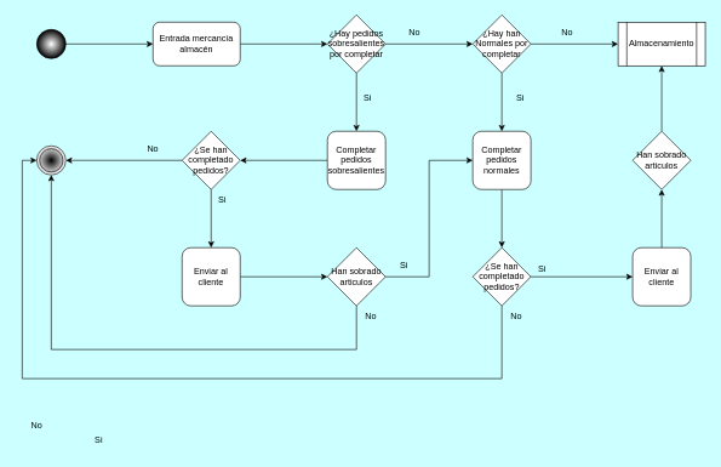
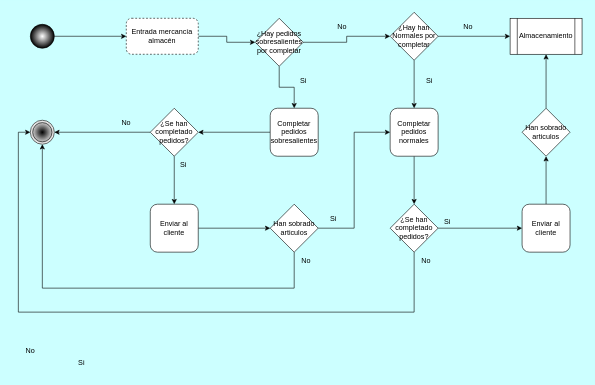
  <mxCell id="0" />
  <mxCell id="1" parent="0" />
  <mxCell id="2" style="edgeStyle=orthogonalEdgeStyle;rounded=0;orthogonalLoop=1;jettySize=auto;html=1;exitX=1;exitY=0.5;exitDx=0;exitDy=0;entryX=0;entryY=0.5;entryDx=0;entryDy=0;" edge="1" parent="1" source="3" target="11"><mxGeometry relative="1" as="geometry" /></mxCell>
- <mxCell id="3" value="Entrada mercancía almacén" style="rounded=1;whiteSpace=wrap;html=1;" parent="1" vertex="1"><mxGeometry x="210" y="30" width="120" height="60" as="geometry" /></mxCell>
+ <mxCell id="3" value="Entrada mercancía almacén" style="rounded=1;whiteSpace=wrap;html=1;dashed=1;" parent="1" vertex="1"><mxGeometry x="210" y="30" width="120" height="60" as="geometry" /></mxCell>
  <mxCell id="4" style="edgeStyle=orthogonalEdgeStyle;rounded=0;orthogonalLoop=1;jettySize=auto;html=1;exitX=1;exitY=0.5;exitDx=0;exitDy=0;" edge="1" parent="1" source="5" target="3"><mxGeometry relative="1" as="geometry" /></mxCell>
  <mxCell id="5" value="" style="ellipse;whiteSpace=wrap;html=1;aspect=fixed;fillColor=#FFFFFF;fillStyle=auto;gradientColor=#000000;gradientDirection=radial;" parent="1" vertex="1"><mxGeometry x="50" y="40" width="40" height="40" as="geometry" /></mxCell>
  <mxCell id="6" value="" style="ellipse;shape=doubleEllipse;whiteSpace=wrap;html=1;aspect=fixed;gradientColor=#FFFFFF;gradientDirection=radial;fillColor=#000000;" parent="1" vertex="1"><mxGeometry x="50" y="200" width="40" height="40" as="geometry" /></mxCell>
  <mxCell id="7" value="No" style="text;html=1;strokeColor=none;fillColor=none;align=center;verticalAlign=middle;whiteSpace=wrap;rounded=0;" parent="1" vertex="1"><mxGeometry x="20" y="570" width="60" height="30" as="geometry" /></mxCell>
  <mxCell id="8" value="Si" style="text;html=1;align=center;verticalAlign=middle;resizable=0;points=[];autosize=1;strokeColor=none;fillColor=none;" parent="1" vertex="1"><mxGeometry x="120" y="590" width="30" height="30" as="geometry" /></mxCell>
  <mxCell id="9" style="edgeStyle=orthogonalEdgeStyle;rounded=0;orthogonalLoop=1;jettySize=auto;html=1;exitX=1;exitY=0.5;exitDx=0;exitDy=0;entryX=0;entryY=0.5;entryDx=0;entryDy=0;" edge="1" parent="1" source="11" target="14"><mxGeometry relative="1" as="geometry" /></mxCell>
  <mxCell id="10" style="edgeStyle=orthogonalEdgeStyle;rounded=0;orthogonalLoop=1;jettySize=auto;html=1;exitX=0.5;exitY=1;exitDx=0;exitDy=0;" edge="1" parent="1" source="11" target="19"><mxGeometry relative="1" as="geometry" /></mxCell>
- <mxCell id="11" value="¿Hay pedidos sobresalientes por completar" style="rhombus;whiteSpace=wrap;html=1;" vertex="1" parent="1"><mxGeometry x="450" y="20" width="80" height="80" as="geometry" /></mxCell>
+ <mxCell id="11" value="¿Hay pedidos sobresalientes por completar" style="rhombus;whiteSpace=wrap;html=1;" vertex="1" parent="1"><mxGeometry x="425" y="30" width="80" height="80" as="geometry" /></mxCell>
  <mxCell id="12" style="edgeStyle=orthogonalEdgeStyle;rounded=0;orthogonalLoop=1;jettySize=auto;html=1;exitX=1;exitY=0.5;exitDx=0;exitDy=0;entryX=0;entryY=0.5;entryDx=0;entryDy=0;" edge="1" parent="1" source="14" target="15"><mxGeometry relative="1" as="geometry" /></mxCell>
  <mxCell id="13" style="edgeStyle=orthogonalEdgeStyle;rounded=0;orthogonalLoop=1;jettySize=auto;html=1;exitX=0.5;exitY=1;exitDx=0;exitDy=0;entryX=0.5;entryY=0;entryDx=0;entryDy=0;" edge="1" parent="1" source="14" target="21"><mxGeometry relative="1" as="geometry" /></mxCell>
  <mxCell id="14" value="¿Hay han Normales por completar" style="rhombus;whiteSpace=wrap;html=1;" vertex="1" parent="1"><mxGeometry x="650" y="20" width="80" height="80" as="geometry" /></mxCell>
  <mxCell id="15" value="Almacenamiento" style="shape=process;whiteSpace=wrap;html=1;backgroundOutline=1;" vertex="1" parent="1"><mxGeometry x="850" y="30" width="120" height="60" as="geometry" /></mxCell>
  <mxCell id="16" value="No" style="text;html=1;strokeColor=none;fillColor=none;align=center;verticalAlign=middle;whiteSpace=wrap;rounded=0;" vertex="1" parent="1"><mxGeometry x="540" y="30" width="60" height="30" as="geometry" /></mxCell>
  <mxCell id="17" value="No" style="text;html=1;strokeColor=none;fillColor=none;align=center;verticalAlign=middle;whiteSpace=wrap;rounded=0;" vertex="1" parent="1"><mxGeometry x="750" y="30" width="60" height="30" as="geometry" /></mxCell>
  <mxCell id="18" style="edgeStyle=orthogonalEdgeStyle;rounded=0;orthogonalLoop=1;jettySize=auto;html=1;exitX=0;exitY=0.5;exitDx=0;exitDy=0;" edge="1" parent="1" source="19" target="29"><mxGeometry relative="1" as="geometry" /></mxCell>
  <mxCell id="19" value="&lt;div&gt;Completar &lt;br&gt;&lt;/div&gt;&lt;div&gt;pedidos&lt;br&gt;&lt;/div&gt;&lt;div&gt;sobresalientes&lt;br&gt;&lt;/div&gt;" style="rounded=1;whiteSpace=wrap;html=1;" vertex="1" parent="1"><mxGeometry x="450" y="180" width="80" height="80" as="geometry" /></mxCell>
  <mxCell id="20" style="edgeStyle=orthogonalEdgeStyle;rounded=0;orthogonalLoop=1;jettySize=auto;html=1;exitX=0.5;exitY=1;exitDx=0;exitDy=0;entryX=0.5;entryY=0;entryDx=0;entryDy=0;" edge="1" parent="1" source="21" target="38"><mxGeometry relative="1" as="geometry" /></mxCell>
  <mxCell id="21" value="&lt;div&gt;Completar &lt;br&gt;&lt;/div&gt;&lt;div&gt;pedidos&lt;br&gt;&lt;/div&gt;&lt;div&gt;normales&lt;br&gt;&lt;/div&gt;" style="rounded=1;whiteSpace=wrap;html=1;" vertex="1" parent="1"><mxGeometry x="650" y="180" width="80" height="80" as="geometry" /></mxCell>
  <mxCell id="22" value="Si" style="text;html=1;align=center;verticalAlign=middle;resizable=0;points=[];autosize=1;strokeColor=none;fillColor=none;" vertex="1" parent="1"><mxGeometry x="490" y="120" width="30" height="30" as="geometry" /></mxCell>
  <mxCell id="23" value="Si" style="text;html=1;align=center;verticalAlign=middle;resizable=0;points=[];autosize=1;strokeColor=none;fillColor=none;" vertex="1" parent="1"><mxGeometry x="700" y="120" width="30" height="30" as="geometry" /></mxCell>
  <mxCell id="24" style="edgeStyle=orthogonalEdgeStyle;rounded=0;orthogonalLoop=1;jettySize=auto;html=1;exitX=1;exitY=0.5;exitDx=0;exitDy=0;entryX=0;entryY=0.5;entryDx=0;entryDy=0;" edge="1" parent="1" source="26" target="21"><mxGeometry relative="1" as="geometry" /></mxCell>
  <mxCell id="25" style="edgeStyle=orthogonalEdgeStyle;rounded=0;orthogonalLoop=1;jettySize=auto;html=1;exitX=0.5;exitY=1;exitDx=0;exitDy=0;entryX=0.5;entryY=1;entryDx=0;entryDy=0;" edge="1" parent="1" source="26" target="6"><mxGeometry relative="1" as="geometry"><Array as="points"><mxPoint x="490" y="480" /><mxPoint x="70" y="480" /></Array></mxGeometry></mxCell>
  <mxCell id="26" value="Han sobrado articulos" style="rhombus;whiteSpace=wrap;html=1;" vertex="1" parent="1"><mxGeometry x="450" y="340" width="80" height="80" as="geometry" /></mxCell>
  <mxCell id="27" style="edgeStyle=orthogonalEdgeStyle;rounded=0;orthogonalLoop=1;jettySize=auto;html=1;exitX=0.5;exitY=1;exitDx=0;exitDy=0;" edge="1" parent="1" source="29" target="31"><mxGeometry relative="1" as="geometry" /></mxCell>
  <mxCell id="28" style="edgeStyle=orthogonalEdgeStyle;rounded=0;orthogonalLoop=1;jettySize=auto;html=1;exitX=0;exitY=0.5;exitDx=0;exitDy=0;entryX=1;entryY=0.5;entryDx=0;entryDy=0;" edge="1" parent="1" source="29" target="6"><mxGeometry relative="1" as="geometry" /></mxCell>
  <mxCell id="29" value="¿Se han completado pedidos?" style="rhombus;whiteSpace=wrap;html=1;" vertex="1" parent="1"><mxGeometry x="250" y="180" width="80" height="80" as="geometry" /></mxCell>
  <mxCell id="30" style="edgeStyle=orthogonalEdgeStyle;rounded=0;orthogonalLoop=1;jettySize=auto;html=1;exitX=1;exitY=0.5;exitDx=0;exitDy=0;entryX=0;entryY=0.5;entryDx=0;entryDy=0;" edge="1" parent="1" source="31" target="26"><mxGeometry relative="1" as="geometry" /></mxCell>
  <mxCell id="31" value="Enviar al cliente" style="rounded=1;whiteSpace=wrap;html=1;" vertex="1" parent="1"><mxGeometry x="250" y="340" width="80" height="80" as="geometry" /></mxCell>
  <mxCell id="32" value="No" style="text;html=1;strokeColor=none;fillColor=none;align=center;verticalAlign=middle;whiteSpace=wrap;rounded=0;" vertex="1" parent="1"><mxGeometry x="180" y="190" width="60" height="30" as="geometry" /></mxCell>
  <mxCell id="33" value="Si" style="text;html=1;align=center;verticalAlign=middle;resizable=0;points=[];autosize=1;strokeColor=none;fillColor=none;" vertex="1" parent="1"><mxGeometry x="290" y="260" width="30" height="30" as="geometry" /></mxCell>
  <mxCell id="34" value="Si" style="text;html=1;align=center;verticalAlign=middle;resizable=0;points=[];autosize=1;strokeColor=none;fillColor=none;" vertex="1" parent="1"><mxGeometry x="540" y="350" width="30" height="30" as="geometry" /></mxCell>
  <mxCell id="35" value="No" style="text;html=1;strokeColor=none;fillColor=none;align=center;verticalAlign=middle;whiteSpace=wrap;rounded=0;" vertex="1" parent="1"><mxGeometry x="480" y="420" width="60" height="30" as="geometry" /></mxCell>
  <mxCell id="36" style="edgeStyle=orthogonalEdgeStyle;rounded=0;orthogonalLoop=1;jettySize=auto;html=1;exitX=1;exitY=0.5;exitDx=0;exitDy=0;" edge="1" parent="1" source="38" target="40"><mxGeometry relative="1" as="geometry" /></mxCell>
  <mxCell id="37" style="edgeStyle=orthogonalEdgeStyle;rounded=0;orthogonalLoop=1;jettySize=auto;html=1;exitX=0.5;exitY=1;exitDx=0;exitDy=0;entryX=0;entryY=0.5;entryDx=0;entryDy=0;" edge="1" parent="1" source="38" target="6"><mxGeometry relative="1" as="geometry"><Array as="points"><mxPoint x="690" y="520" /><mxPoint x="30" y="520" /><mxPoint x="30" y="220" /></Array></mxGeometry></mxCell>
  <mxCell id="38" value="¿Se han completado pedidos?" style="rhombus;whiteSpace=wrap;html=1;" vertex="1" parent="1"><mxGeometry x="650" y="340" width="80" height="80" as="geometry" /></mxCell>
  <mxCell id="39" style="edgeStyle=orthogonalEdgeStyle;rounded=0;orthogonalLoop=1;jettySize=auto;html=1;entryX=0.5;entryY=1;entryDx=0;entryDy=0;" edge="1" parent="1" source="40" target="44"><mxGeometry relative="1" as="geometry" /></mxCell>
  <mxCell id="40" value="Enviar al cliente" style="rounded=1;whiteSpace=wrap;html=1;" vertex="1" parent="1"><mxGeometry x="870" y="340" width="80" height="80" as="geometry" /></mxCell>
  <mxCell id="41" value="No" style="text;html=1;strokeColor=none;fillColor=none;align=center;verticalAlign=middle;whiteSpace=wrap;rounded=0;" vertex="1" parent="1"><mxGeometry x="680" y="420" width="60" height="30" as="geometry" /></mxCell>
  <mxCell id="42" value="Si" style="text;html=1;align=center;verticalAlign=middle;resizable=0;points=[];autosize=1;strokeColor=none;fillColor=none;" vertex="1" parent="1"><mxGeometry x="730" y="354" width="30" height="30" as="geometry" /></mxCell>
  <mxCell id="43" style="edgeStyle=orthogonalEdgeStyle;rounded=0;orthogonalLoop=1;jettySize=auto;html=1;exitX=0.5;exitY=0;exitDx=0;exitDy=0;entryX=0.5;entryY=1;entryDx=0;entryDy=0;" edge="1" parent="1" source="44" target="15"><mxGeometry relative="1" as="geometry" /></mxCell>
  <mxCell id="44" value="Han sobrado articulos" style="rhombus;whiteSpace=wrap;html=1;" vertex="1" parent="1"><mxGeometry x="870" y="180" width="80" height="80" as="geometry" /></mxCell>
